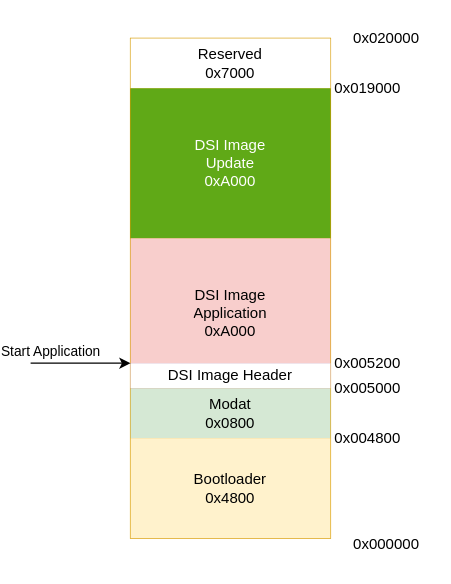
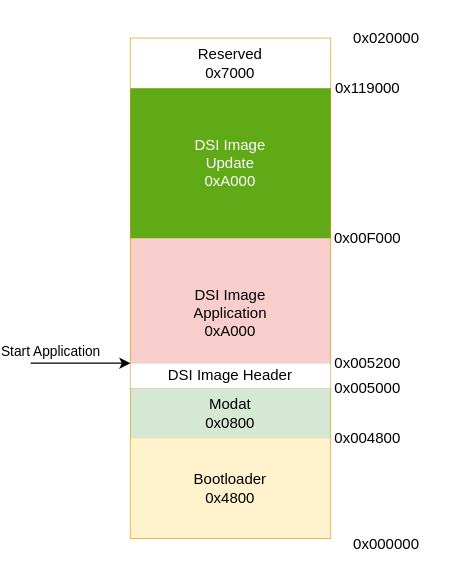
  <mxCell id="0" style=";html=1;" />
  <mxCell id="1" style=";html=1;" parent="0" />
  <mxCell id="2" value="" style="shape=table;html=1;whiteSpace=wrap;startSize=0;container=1;collapsible=0;childLayout=tableLayout;fillColor=#ffe6cc;strokeColor=#d79b00;" vertex="1" parent="1"><mxGeometry x="100" y="30" width="160" height="400" as="geometry" /></mxCell>
  <mxCell id="3" style="shape=tableRow;horizontal=0;startSize=0;swimlaneHead=0;swimlaneBody=0;top=0;left=0;bottom=0;right=0;collapsible=0;dropTarget=0;fillColor=none;points=[[0,0.5],[1,0.5]];portConstraint=eastwest;" vertex="1" parent="2"><mxGeometry width="160" height="40" as="geometry" /></mxCell>
  <mxCell id="4" value="&lt;div&gt;Reserved&lt;br&gt;&lt;/div&gt;0x7000" style="shape=partialRectangle;html=1;whiteSpace=wrap;connectable=0;top=0;left=0;bottom=0;right=0;overflow=hidden;" vertex="1" parent="3"><mxGeometry width="160" height="40" as="geometry"><mxRectangle width="160" height="40" as="alternateBounds" /></mxGeometry></mxCell>
  <mxCell id="5" value="" style="shape=tableRow;horizontal=0;startSize=0;swimlaneHead=0;swimlaneBody=0;top=0;left=0;bottom=0;right=0;collapsible=0;dropTarget=0;fillColor=none;points=[[0,0.5],[1,0.5]];portConstraint=eastwest;" vertex="1" parent="2"><mxGeometry y="40" width="160" height="120" as="geometry" /></mxCell>
  <mxCell id="6" value="DSI Image&lt;br&gt;&lt;div&gt;Update&lt;/div&gt;&lt;div&gt;0xA000&lt;br&gt;&lt;/div&gt;" style="shape=partialRectangle;html=1;whiteSpace=wrap;connectable=0;fillColor=#60a917;top=0;left=0;bottom=0;right=0;overflow=hidden;fontColor=#ffffff;strokeColor=#2D7600;" vertex="1" parent="5"><mxGeometry width="160" height="120" as="geometry"><mxRectangle width="160" height="120" as="alternateBounds" /></mxGeometry></mxCell>
  <mxCell id="7" value="" style="shape=tableRow;horizontal=0;startSize=0;swimlaneHead=0;swimlaneBody=0;top=0;left=0;bottom=0;right=0;collapsible=0;dropTarget=0;fillColor=#f8cecc;points=[[0,0.5],[1,0.5]];portConstraint=eastwest;strokeColor=#b85450;" vertex="1" parent="2"><mxGeometry y="160" width="160" height="120" as="geometry" /></mxCell>
  <mxCell id="8" value="DSI Image&lt;br&gt;&lt;div&gt;Application&lt;/div&gt;&lt;div&gt;0xA000&lt;br&gt;&lt;/div&gt;" style="shape=partialRectangle;html=1;whiteSpace=wrap;connectable=0;fillColor=none;top=0;left=0;bottom=0;right=0;overflow=hidden;" vertex="1" parent="7"><mxGeometry width="160" height="120" as="geometry"><mxRectangle width="160" height="120" as="alternateBounds" /></mxGeometry></mxCell>
  <mxCell id="9" value="" style="shape=tableRow;horizontal=0;startSize=0;swimlaneHead=0;swimlaneBody=0;top=0;left=0;bottom=0;right=0;collapsible=0;dropTarget=0;fillColor=none;points=[[0,0.5],[1,0.5]];portConstraint=eastwest;" vertex="1" parent="2"><mxGeometry y="280" width="160" height="40" as="geometry" /></mxCell>
  <mxCell id="10" value="&lt;div&gt;Modat&lt;/div&gt;&lt;div&gt;0x0800&lt;/div&gt;" style="shape=partialRectangle;html=1;whiteSpace=wrap;connectable=0;fillColor=#d5e8d4;top=0;left=0;bottom=0;right=0;overflow=hidden;strokeColor=#82b366;" vertex="1" parent="9"><mxGeometry width="160" height="40" as="geometry"><mxRectangle width="160" height="40" as="alternateBounds" /></mxGeometry></mxCell>
  <mxCell id="11" style="shape=tableRow;horizontal=0;startSize=0;swimlaneHead=0;swimlaneBody=0;top=0;left=0;bottom=0;right=0;collapsible=0;dropTarget=0;fillColor=none;points=[[0,0.5],[1,0.5]];portConstraint=eastwest;" vertex="1" parent="2"><mxGeometry y="320" width="160" height="80" as="geometry" /></mxCell>
  <mxCell id="12" value="&lt;div&gt;Bootloader&lt;/div&gt;&lt;div&gt;0x4800&lt;br&gt;&lt;/div&gt;" style="shape=partialRectangle;html=1;whiteSpace=wrap;connectable=0;fillColor=#fff2cc;top=0;left=0;bottom=0;right=0;overflow=hidden;strokeColor=#d6b656;" vertex="1" parent="11"><mxGeometry width="160" height="80" as="geometry"><mxRectangle width="160" height="80" as="alternateBounds" /></mxGeometry></mxCell>
  <mxCell id="13" value="0x000000" style="text;html=1;strokeColor=none;fillColor=none;align=center;verticalAlign=middle;whiteSpace=wrap;rounded=0;" vertex="1" parent="1"><mxGeometry x="275" y="425" width="60" height="20" as="geometry" /></mxCell>
  <mxCell id="14" value="0x004800" style="text;html=1;strokeColor=none;fillColor=none;align=center;verticalAlign=middle;whiteSpace=wrap;rounded=0;" vertex="1" parent="1"><mxGeometry x="260" y="340" width="60" height="20" as="geometry" /></mxCell>
  <mxCell id="15" value="0x005200" style="text;html=1;strokeColor=none;fillColor=none;align=center;verticalAlign=middle;whiteSpace=wrap;rounded=0;" vertex="1" parent="1"><mxGeometry x="260" y="280" width="60" height="20" as="geometry" /></mxCell>
- <mxCell id="17" value="0x019000" style="text;html=1;strokeColor=none;fillColor=none;align=center;verticalAlign=middle;whiteSpace=wrap;rounded=0;" vertex="1" parent="1"><mxGeometry x="260" y="60" width="60" height="20" as="geometry" /></mxCell>
+ <mxCell id="16" value="0x00F000" style="text;html=1;strokeColor=none;fillColor=none;align=center;verticalAlign=middle;whiteSpace=wrap;rounded=0;" vertex="1" parent="1"><mxGeometry x="260" y="180" width="60" height="20" as="geometry" /></mxCell>
+ <mxCell id="17" value="0x119000" style="text;html=1;strokeColor=none;fillColor=none;align=center;verticalAlign=middle;whiteSpace=wrap;rounded=0;" vertex="1" parent="1"><mxGeometry x="260" y="60" width="60" height="20" as="geometry" /></mxCell>
  <mxCell id="18" value="0x020000" style="text;html=1;strokeColor=none;fillColor=none;align=center;verticalAlign=middle;whiteSpace=wrap;rounded=0;" vertex="1" parent="1"><mxGeometry x="275" y="20" width="60" height="20" as="geometry" /></mxCell>
  <mxCell id="19" value="DSI Image Header" style="rounded=0;whiteSpace=wrap;html=1;strokeWidth=0;fillColor=#ffffff;strokeColor=#9673a6;" vertex="1" parent="1"><mxGeometry x="100" y="290" width="160" height="20" as="geometry" /></mxCell>
  <mxCell id="20" value="0x005000" style="text;html=1;strokeColor=none;fillColor=none;align=center;verticalAlign=middle;whiteSpace=wrap;rounded=0;" vertex="1" parent="1"><mxGeometry x="260" y="300" width="60" height="20" as="geometry" /></mxCell>
  <mxCell id="21" value="" style="endArrow=classic;html=1;rounded=0;entryX=0;entryY=0;entryDx=0;entryDy=0;" edge="1" parent="1" target="19"><mxGeometry width="50" height="50" relative="1" as="geometry"><mxPoint x="20" y="290" as="sourcePoint" /><mxPoint x="150" y="270" as="targetPoint" /></mxGeometry></mxCell>
  <mxCell id="22" value="Start Application " style="edgeLabel;html=1;align=center;verticalAlign=middle;resizable=0;points=[];" vertex="1" connectable="0" parent="21"><mxGeometry x="-0.619" relative="1" as="geometry"><mxPoint y="-10" as="offset" /></mxGeometry></mxCell>
